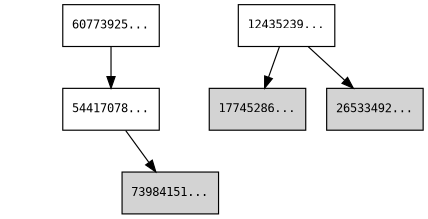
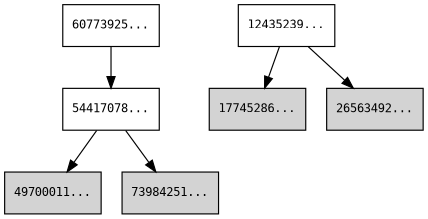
  digraph {
    node [fontname=Monospace fontsize=10 shape=box style=filled]
    "60773925..." [style=""]
    n2 [label="54417078..." style=""]
-   "73984151..."
+   "49700011..."
+   "73984151..." [label="73984251..."]
    "12435239..." [style=""]
    "17745286..."
-   "26533492..."
+   "26533492..." [label="26563492..."]
    "60773925..." -> n2
+   n2 -> "49700011..."
    n2 -> "73984151..."
    "12435239..." -> "17745286..."
    "12435239..." -> "26533492..."
  }
